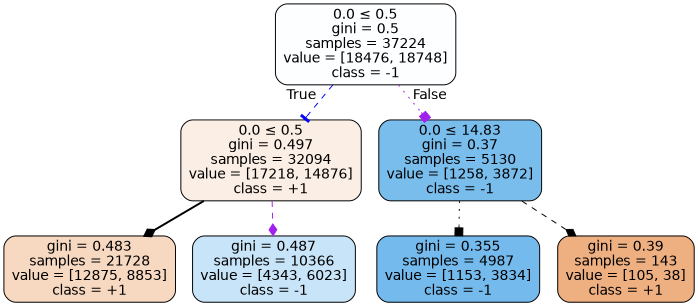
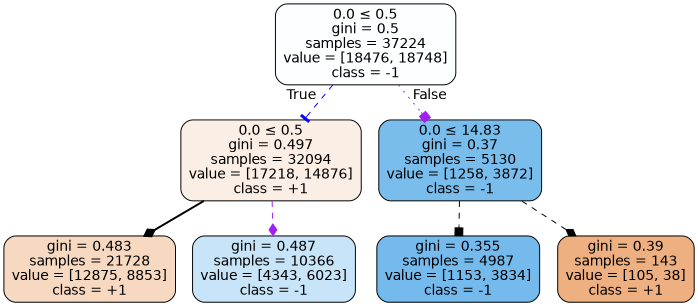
  digraph {
    node [color=black fontname=helvetica shape=box style="filled, rounded"]
    edge [arrowhead=diamond color=black fontname=helvetica style=dashed]
    n1 [fillcolor="#fcfeff" label=<0.0 &le; 0.5<br/>gini = 0.5<br/>samples = 37224<br/>value = [18476, 18748]<br/>class = -1>]
    n2 [fillcolor="#fbeee4" label=<0.0 &le; 0.5<br/>gini = 0.497<br/>samples = 32094<br/>value = [17218, 14876]<br/>class = +1>]
    n3 [fillcolor="#79bded" label=<0.0 &le; 14.83<br/>gini = 0.37<br/>samples = 5130<br/>value = [1258, 3872]<br/>class = -1>]
    n4 [fillcolor="#f7d8c1" label=<gini = 0.483<br/>samples = 21728<br/>value = [12875, 8853]<br/>class = +1>]
    n5 [fillcolor="#c8e4f8" label=<gini = 0.487<br/>samples = 10366<br/>value = [4343, 6023]<br/>class = -1>]
    n6 [fillcolor="#75baed" label=<gini = 0.355<br/>samples = 4987<br/>value = [1153, 3834]<br/>class = -1>]
    n7 [fillcolor="#eeaf81" label=<gini = 0.39<br/>samples = 143<br/>value = [105, 38]<br/>class = +1>]
    n1 -> n2 [arrowhead=tee color=blue headlabel=True labelangle=45 labeldistance=2.5]
    n1 -> n3 [arrowhead=box color=purple headlabel=False labelangle=-45 labeldistance=2.5 style=dotted]
    n2 -> n4 [style=bold]
    n2 -> n5 [color=purple]
-   n3 -> n6 [arrowhead=box style=dotted]
+   n3 -> n6 [arrowhead=box]
    n3 -> n7
  }
